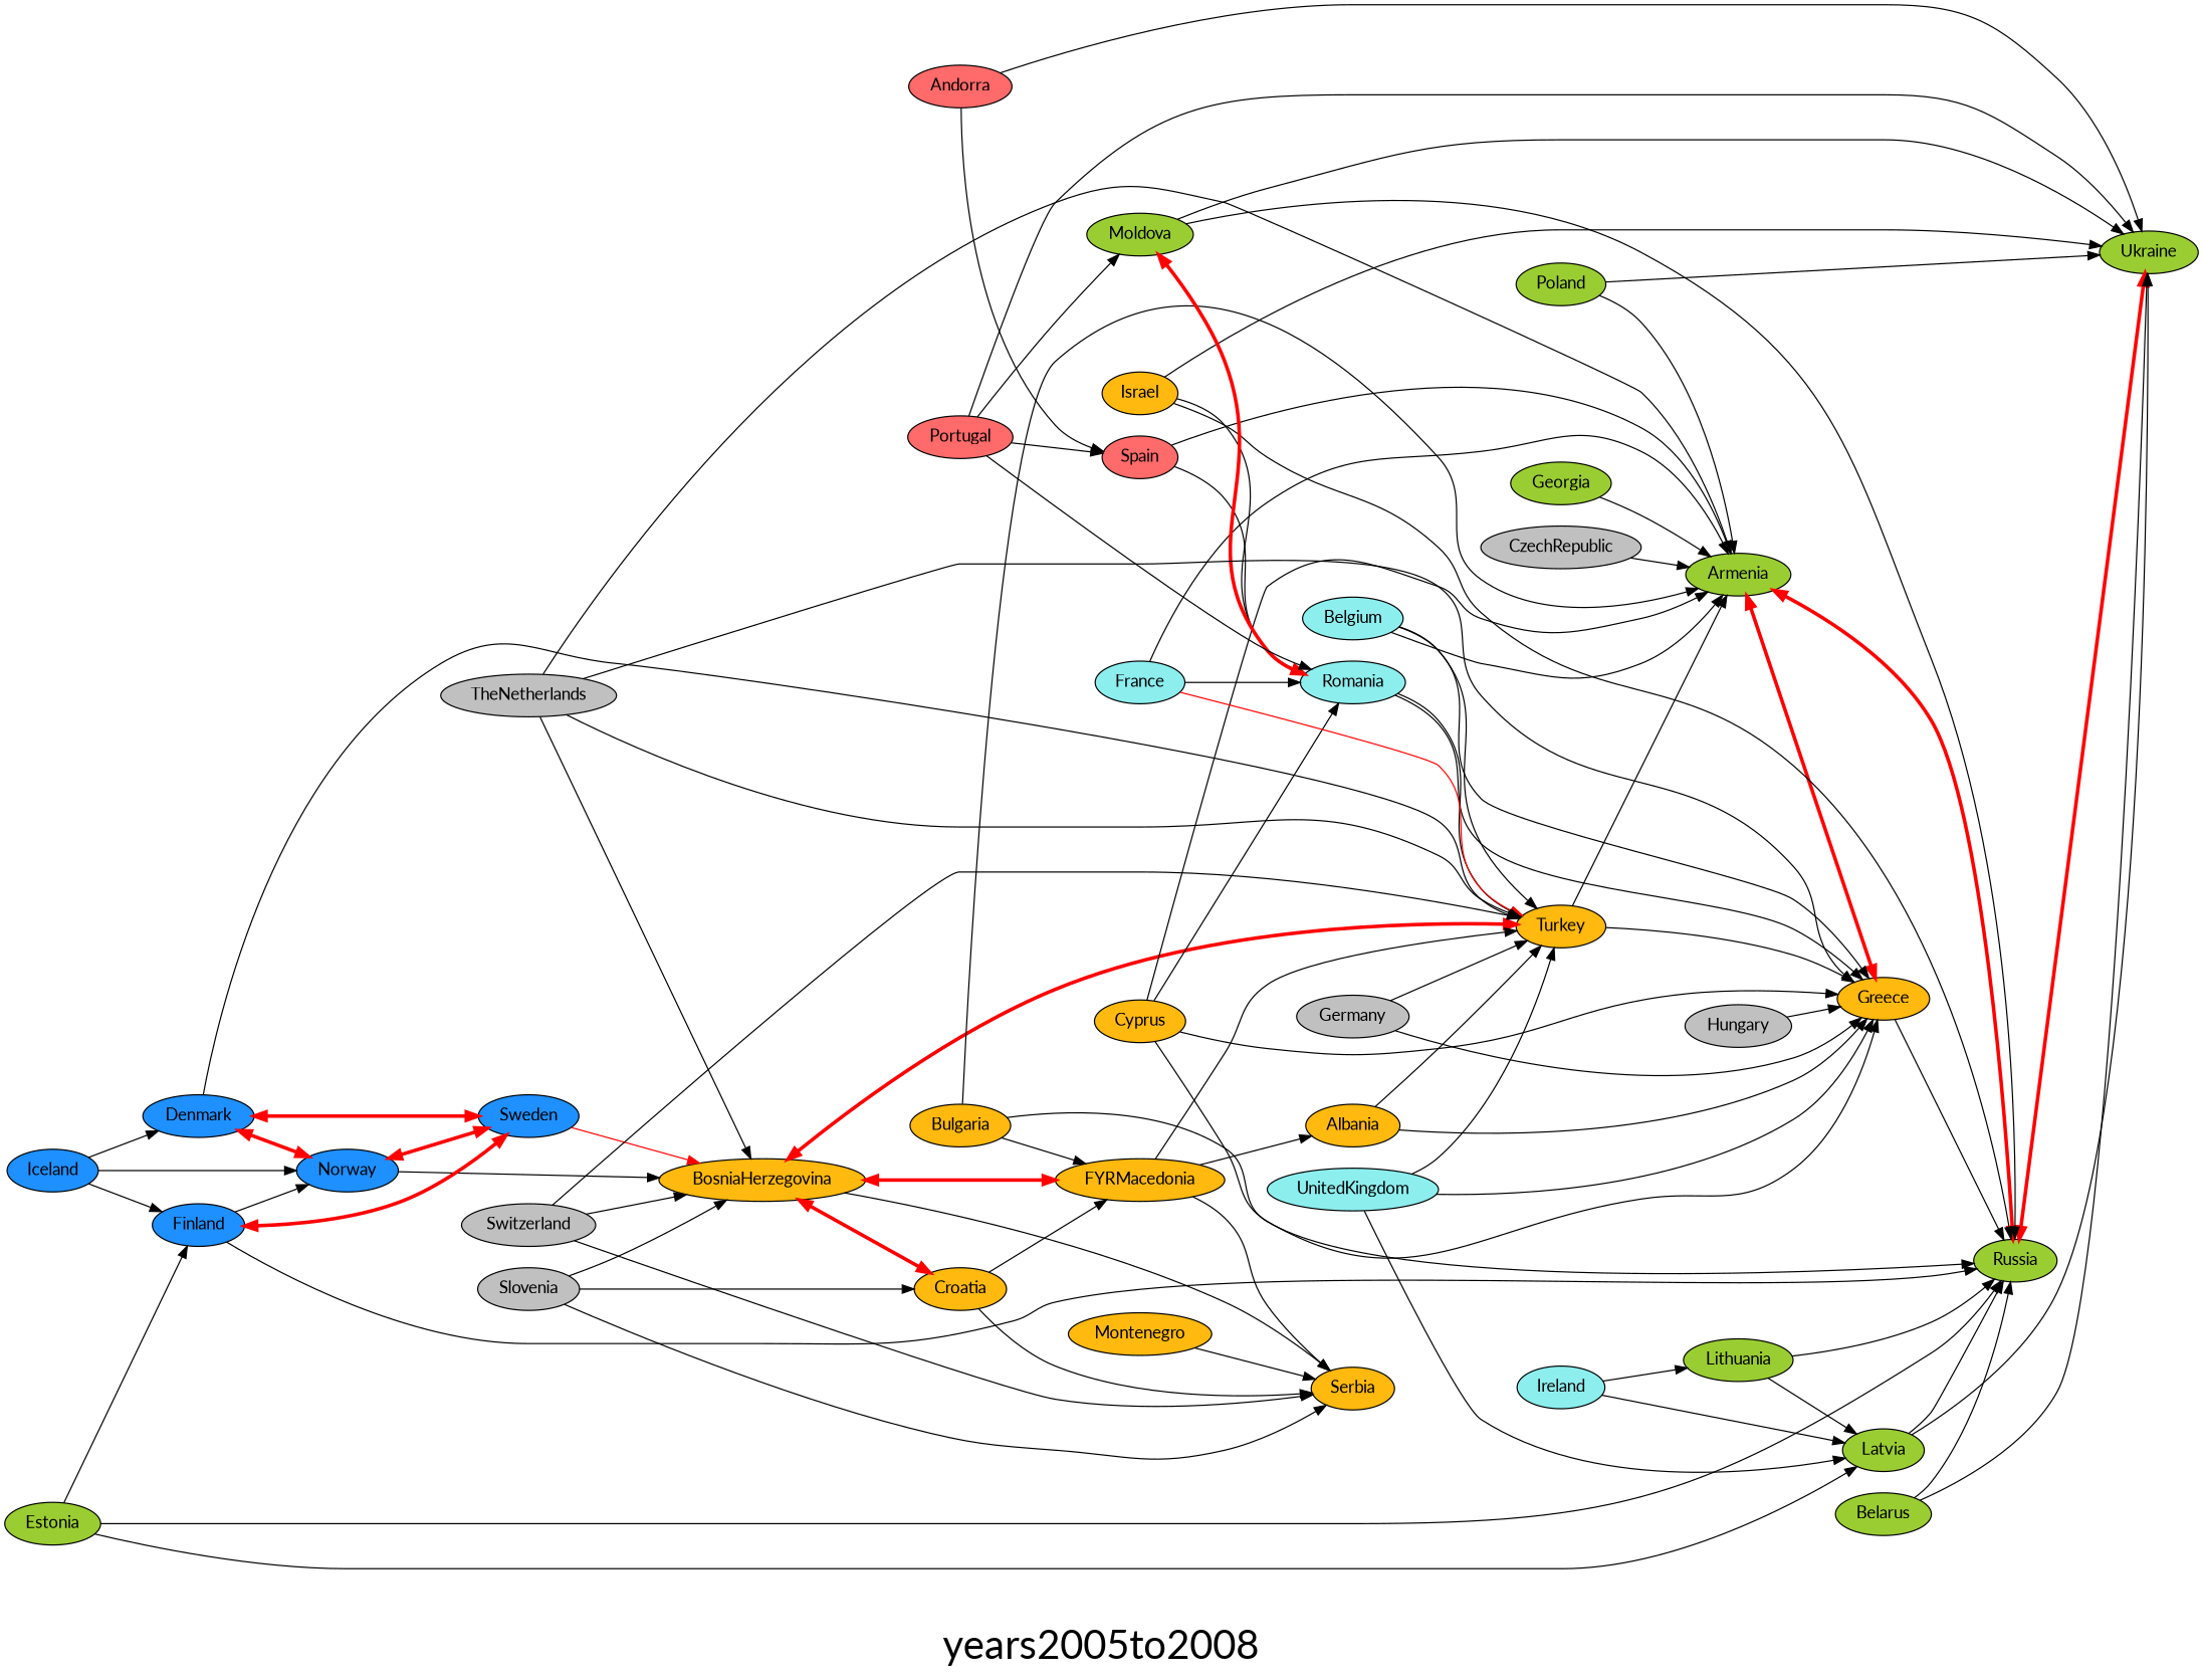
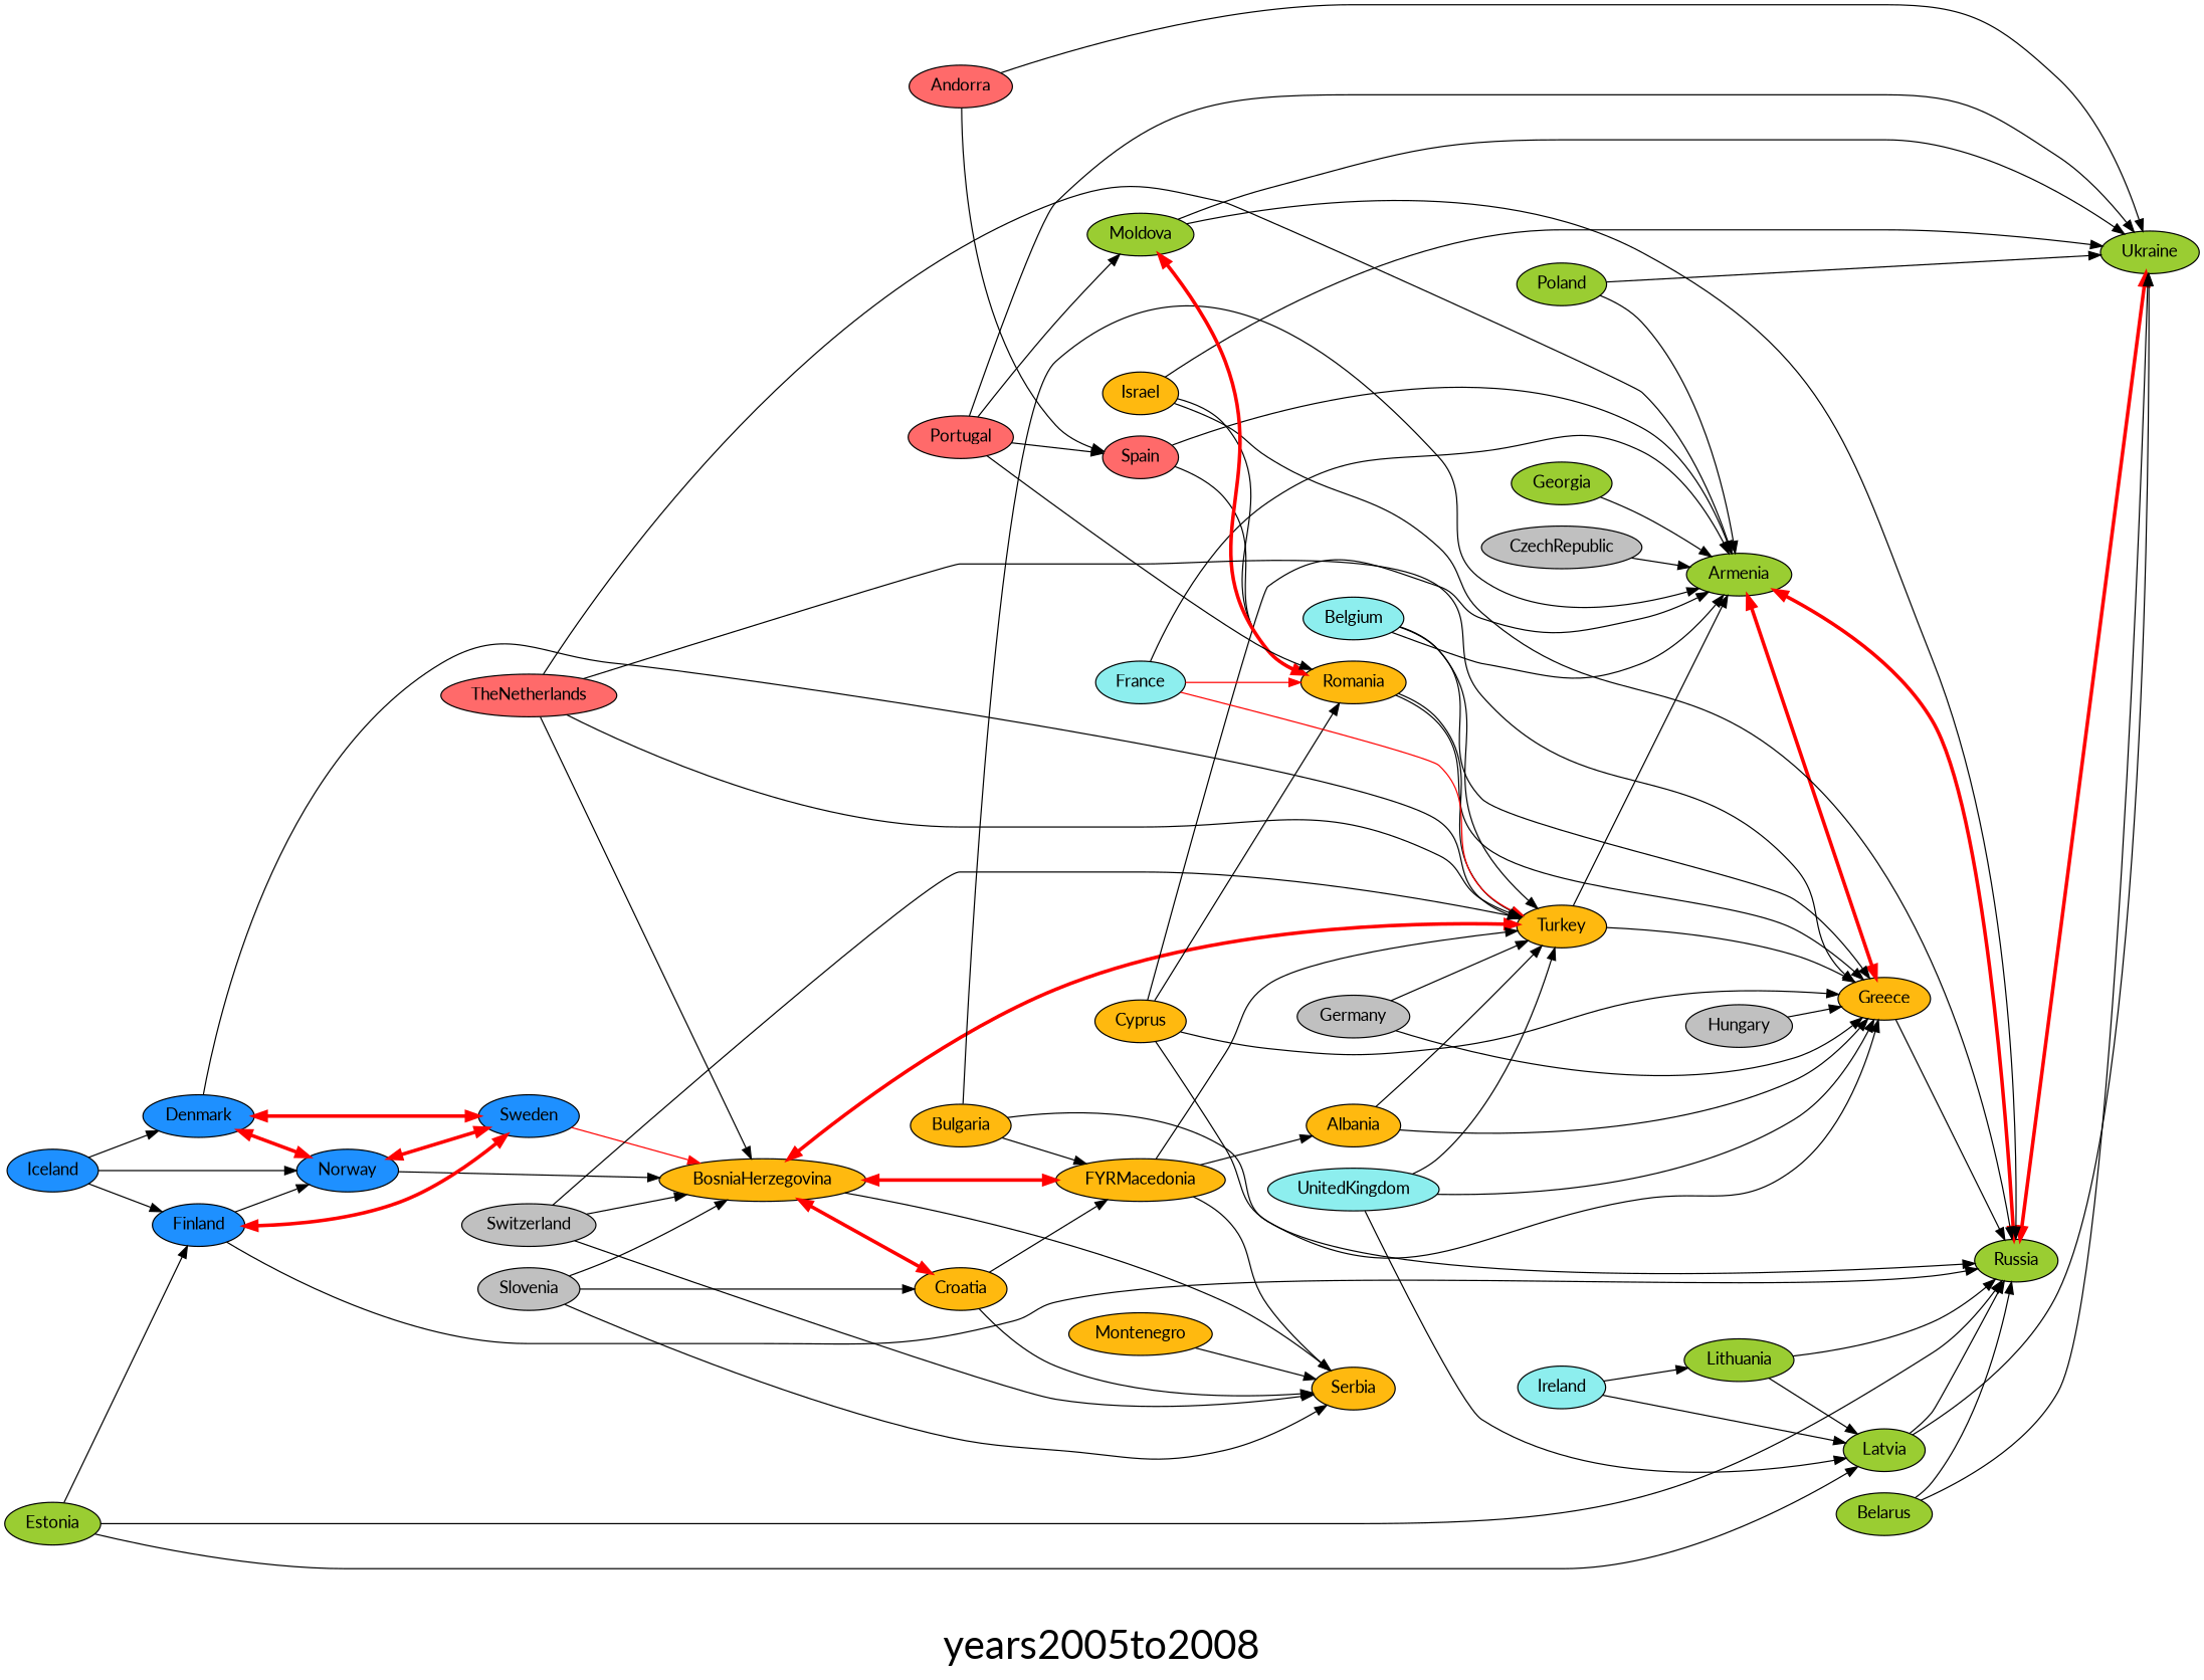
  digraph {
    fontname=Lato
    fontsize=34
    label=years2005to2008
    rankdir=LR
    node [fillcolor=darkgoldenrod1 fontname=Lato style=filled]
    edge [fontname=Lato]
    Albania
    Greece
    Turkey
    Russia [fillcolor=olivedrab3]
    Armenia [fillcolor=olivedrab3]
    Ukraine [fillcolor=olivedrab3]
    Andorra [fillcolor=indianred1]
    Spain [fillcolor=indianred1]
-   Romania [fillcolor=darkslategray2]
+   Romania
    Belarus [fillcolor=olivedrab3]
    Belgium [fillcolor=darkslategray2]
    BosniaHerzegovina
    Croatia
    FYRMacedonia
    Serbia
    Bulgaria
    Cyprus
    CzechRepublic [fillcolor=gray]
    Denmark [fillcolor=dodgerblue]
    Norway [fillcolor=dodgerblue]
    Sweden [fillcolor=dodgerblue]
    Estonia [fillcolor=olivedrab3]
    Finland [fillcolor=dodgerblue]
    Latvia [fillcolor=olivedrab3]
    France [fillcolor=darkslategray2]
    Georgia [fillcolor=olivedrab3]
    Germany [fillcolor=gray]
    Hungary [fillcolor=gray]
    Iceland [fillcolor=dodgerblue]
    Ireland [fillcolor=darkslategray2]
    Lithuania [fillcolor=olivedrab3]
    Israel
    Moldova [fillcolor=olivedrab3]
    Montenegro
    Poland [fillcolor=olivedrab3]
    Portugal [fillcolor=indianred1]
    Slovenia [fillcolor=gray]
    Switzerland [fillcolor=gray]
-   TheNetherlands [fillcolor=gray]
+   TheNetherlands [fillcolor=indianred1]
    UnitedKingdom [fillcolor=darkslategray2]
    Albania -> Greece
    Albania -> Turkey
    Greece -> Russia
    Turkey -> Greece
    Turkey -> Armenia
    Russia -> Ukraine [color=red dir=both penwidth=3]
    Armenia -> Greece [color=red dir=both penwidth=3]
    Armenia -> Russia [color=red dir=both penwidth=3]
    Andorra -> Ukraine
    Andorra -> Spain
    Spain -> Armenia
    Spain -> Romania
    Romania -> Greece
    Romania -> Turkey
    Belarus -> Russia
    Belarus -> Ukraine
    Belgium -> Greece
    Belgium -> Turkey
    Belgium -> Armenia
    BosniaHerzegovina -> Turkey [color=red dir=both penwidth=3]
    BosniaHerzegovina -> Croatia [color=red dir=both penwidth=3]
    BosniaHerzegovina -> FYRMacedonia [color=red dir=both penwidth=3]
    BosniaHerzegovina -> Serbia
    Croatia -> FYRMacedonia
    Croatia -> Serbia
    FYRMacedonia -> Albania
    FYRMacedonia -> Turkey
    FYRMacedonia -> Serbia
    Bulgaria -> Greece
    Bulgaria -> Armenia
    Bulgaria -> FYRMacedonia
    Cyprus -> Greece
    Cyprus -> Russia
    Cyprus -> Armenia
    Cyprus -> Romania
    CzechRepublic -> Armenia
    Denmark -> Turkey
    Denmark -> Norway [color=red dir=both penwidth=3]
    Denmark -> Sweden [color=red dir=both penwidth=3]
    Norway -> BosniaHerzegovina
    Norway -> Sweden [color=red dir=both penwidth=3]
    Sweden -> BosniaHerzegovina [color=red]
    Estonia -> Russia
    Estonia -> Finland
    Estonia -> Latvia
    Finland -> Russia
    Finland -> Norway
    Finland -> Sweden [color=red dir=both penwidth=3]
    Latvia -> Russia
    Latvia -> Ukraine
    France -> Turkey [color=red]
    France -> Armenia
-   France -> Romania
+   France -> Romania [color=red]
    Georgia -> Armenia
    Germany -> Greece
    Germany -> Turkey
    Hungary -> Greece
    Iceland -> Denmark
    Iceland -> Norway
    Iceland -> Finland
    Ireland -> Latvia
    Ireland -> Lithuania
    Lithuania -> Russia
    Lithuania -> Latvia
    Israel -> Russia
    Israel -> Ukraine
    Israel -> Romania
    Moldova -> Russia
    Moldova -> Ukraine
    Moldova -> Romania [color=red dir=both penwidth=3]
    Montenegro -> Serbia
    Poland -> Armenia
    Poland -> Ukraine
    Portugal -> Ukraine
    Portugal -> Spain
    Portugal -> Romania
    Portugal -> Moldova
    Slovenia -> BosniaHerzegovina
    Slovenia -> Croatia
    Slovenia -> Serbia
    Switzerland -> Turkey
    Switzerland -> BosniaHerzegovina
    Switzerland -> Serbia
    TheNetherlands -> Greece
    TheNetherlands -> Turkey
    TheNetherlands -> Armenia
    TheNetherlands -> BosniaHerzegovina
    UnitedKingdom -> Greece
    UnitedKingdom -> Turkey
    UnitedKingdom -> Latvia
  }
